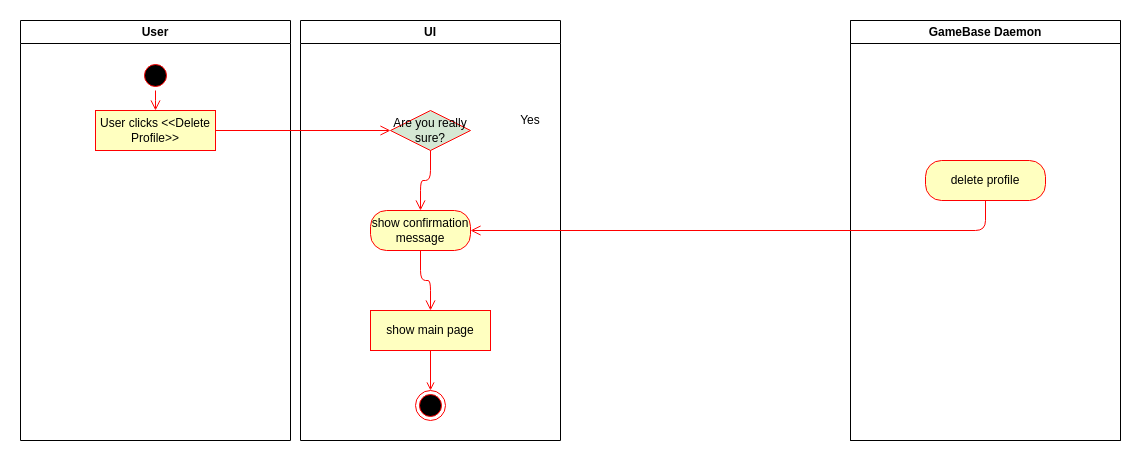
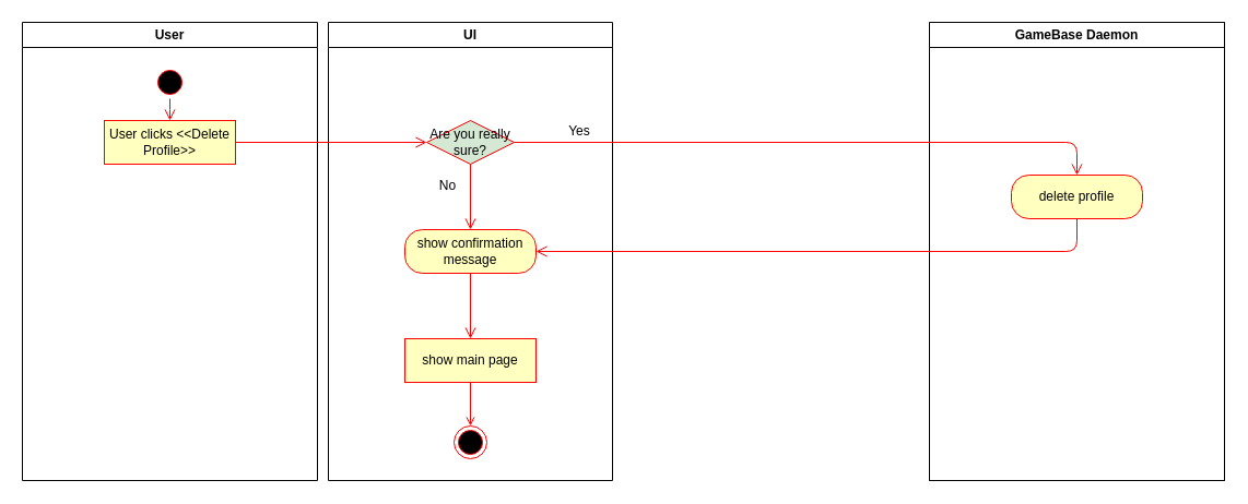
  <mxCell id="0" />
  <mxCell id="1" parent="0" />
  <mxCell id="2" value="User" style="swimlane;whiteSpace=wrap" parent="1" vertex="1"><mxGeometry x="20" y="20" width="270" height="420" as="geometry" /></mxCell>
  <mxCell id="3" value="" style="ellipse;shape=startState;fillColor=#000000;strokeColor=#ff0000;" parent="2" vertex="1"><mxGeometry x="120" y="40" width="30" height="30" as="geometry" /></mxCell>
  <mxCell id="4" value="" style="edgeStyle=elbowEdgeStyle;elbow=horizontal;verticalAlign=bottom;endArrow=open;endSize=8;strokeColor=#FF0000;endFill=1;rounded=0;entryX=0.5;entryY=0;" parent="2" source="3" target="5" edge="1"><mxGeometry x="100" y="40" as="geometry"><mxPoint x="115" y="110" as="targetPoint" /></mxGeometry></mxCell>
  <mxCell id="5" value="User clicks &amp;lt;&amp;lt;Delete Profile&amp;gt;&amp;gt;" style="whiteSpace=wrap;html=1;arcSize=40;fillColor=#ffffc0;strokeColor=#ff0000;rounded=0;" parent="2" vertex="1"><mxGeometry x="75" y="90" width="120" height="40" as="geometry" /></mxCell>
  <mxCell id="6" value="UI" style="swimlane;whiteSpace=wrap" parent="1" vertex="1"><mxGeometry x="300" y="20" width="260" height="420" as="geometry" /></mxCell>
  <mxCell id="7" style="edgeStyle=orthogonalEdgeStyle;rounded=0;orthogonalLoop=1;jettySize=auto;html=1;entryX=0.5;entryY=0;entryDx=0;entryDy=0;endArrow=open;endFill=0;strokeColor=#FF0000;align=left;" parent="6" source="8" target="9" edge="1"><mxGeometry relative="1" as="geometry" /></mxCell>
  <mxCell id="8" value="show main page" style="whiteSpace=wrap;html=1;arcSize=40;fillColor=#ffffc0;strokeColor=#ff0000;rounded=0;" parent="6" vertex="1"><mxGeometry x="70" y="290" width="120" height="40" as="geometry" /></mxCell>
  <mxCell id="9" value="" style="ellipse;html=1;shape=endState;fillColor=#000000;strokeColor=#ff0000;" parent="6" vertex="1"><mxGeometry x="115" y="370" width="30" height="30" as="geometry" /></mxCell>
  <mxCell id="10" value="Are you really sure?" style="rhombus;whiteSpace=wrap;html=1;fillColor=#d5e8d4;strokeColor=#ff0000;" vertex="1" parent="6"><mxGeometry x="90" y="90" width="80" height="40" as="geometry" /></mxCell>
+ <mxCell id="11" value="No" style="text;html=1;strokeColor=none;fillColor=none;align=center;verticalAlign=middle;whiteSpace=wrap;rounded=0;" vertex="1" parent="6"><mxGeometry x="90" y="140" width="39" height="20" as="geometry" /></mxCell>
  <mxCell id="12" value="" style="edgeStyle=orthogonalEdgeStyle;html=1;verticalAlign=bottom;endArrow=open;endSize=8;strokeColor=#ff0000;exitX=0.5;exitY=1;exitDx=0;exitDy=0;entryX=0.5;entryY=0;entryDx=0;entryDy=0;" edge="1" parent="6" source="10" target="14"><mxGeometry relative="1" as="geometry"><mxPoint x="90" y="240" as="targetPoint" /><mxPoint x="-95" y="120" as="sourcePoint" /></mxGeometry></mxCell>
  <mxCell id="13" value="Yes" style="text;html=1;strokeColor=none;fillColor=none;align=center;verticalAlign=middle;whiteSpace=wrap;rounded=0;" vertex="1" parent="6"><mxGeometry x="210" y="90" width="40" height="20" as="geometry" /></mxCell>
- <mxCell id="14" value="show confirmation message" style="rounded=1;whiteSpace=wrap;html=1;arcSize=40;fillColor=#ffffc0;strokeColor=#ff0000;" parent="6" vertex="1"><mxGeometry x="70" y="190" width="100" height="40" as="geometry" /></mxCell>
+ <mxCell id="14" value="show confirmation message" style="rounded=1;whiteSpace=wrap;html=1;arcSize=40;fillColor=#ffffc0;strokeColor=#ff0000;" parent="6" vertex="1"><mxGeometry x="70" y="190" width="120" height="40" as="geometry" /></mxCell>
  <mxCell id="15" value="" style="edgeStyle=orthogonalEdgeStyle;html=1;verticalAlign=bottom;endArrow=open;endSize=8;strokeColor=#ff0000;entryX=0.5;entryY=0;entryDx=0;entryDy=0;exitX=0.5;exitY=1;exitDx=0;exitDy=0;" edge="1" parent="6" source="14" target="8"><mxGeometry relative="1" as="geometry"><mxPoint x="100" y="120" as="targetPoint" /><mxPoint x="-75" y="120" as="sourcePoint" /></mxGeometry></mxCell>
  <mxCell id="16" value="GameBase Daemon" style="swimlane;whiteSpace=wrap" parent="1" vertex="1"><mxGeometry x="850" y="20" width="270" height="420" as="geometry" /></mxCell>
  <mxCell id="17" value="GameBase Daemon" style="swimlane;whiteSpace=wrap" vertex="1" parent="16"><mxGeometry width="270" height="420" as="geometry" /></mxCell>
  <mxCell id="18" value="" style="edgeStyle=orthogonalEdgeStyle;html=1;verticalAlign=bottom;endArrow=open;endSize=8;strokeColor=#ff0000;entryX=0;entryY=0.5;entryDx=0;entryDy=0;exitX=1;exitY=0.5;exitDx=0;exitDy=0;" edge="1" parent="1" source="5" target="10"><mxGeometry relative="1" as="geometry"><mxPoint x="960" y="330" as="targetPoint" /><mxPoint x="195" y="120" as="sourcePoint" /></mxGeometry></mxCell>
  <mxCell id="19" value="" style="edgeStyle=orthogonalEdgeStyle;html=1;verticalAlign=bottom;endArrow=open;endSize=8;strokeColor=#ff0000;exitX=0.5;exitY=1;exitDx=0;exitDy=0;entryX=1;entryY=0.5;entryDx=0;entryDy=0;" edge="1" parent="1" source="20" target="14"><mxGeometry relative="1" as="geometry"><mxPoint x="985" y="210" as="targetPoint" /><mxPoint x="440" y="160" as="sourcePoint" /></mxGeometry></mxCell>
  <mxCell id="20" value="delete profile" style="rounded=1;whiteSpace=wrap;html=1;arcSize=40;fillColor=#ffffc0;strokeColor=#ff0000;" vertex="1" parent="1"><mxGeometry x="925" y="160" width="120" height="40" as="geometry" /></mxCell>
+ <mxCell id="21" value="" style="edgeStyle=orthogonalEdgeStyle;html=1;verticalAlign=bottom;endArrow=open;endSize=8;strokeColor=#ff0000;exitX=1;exitY=0.5;exitDx=0;exitDy=0;entryX=0.5;entryY=0;entryDx=0;entryDy=0;" edge="1" parent="1" source="10" target="20"><mxGeometry relative="1" as="geometry"><mxPoint x="985" y="210" as="targetPoint" /><mxPoint x="470" y="130" as="sourcePoint" /></mxGeometry></mxCell>
